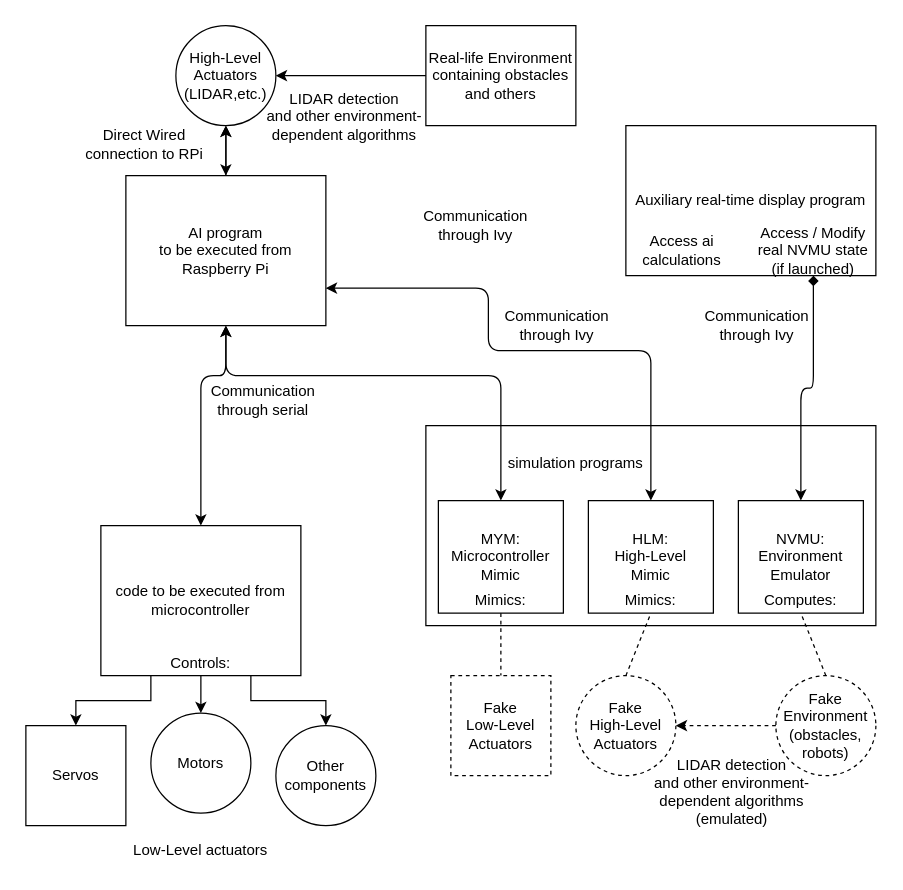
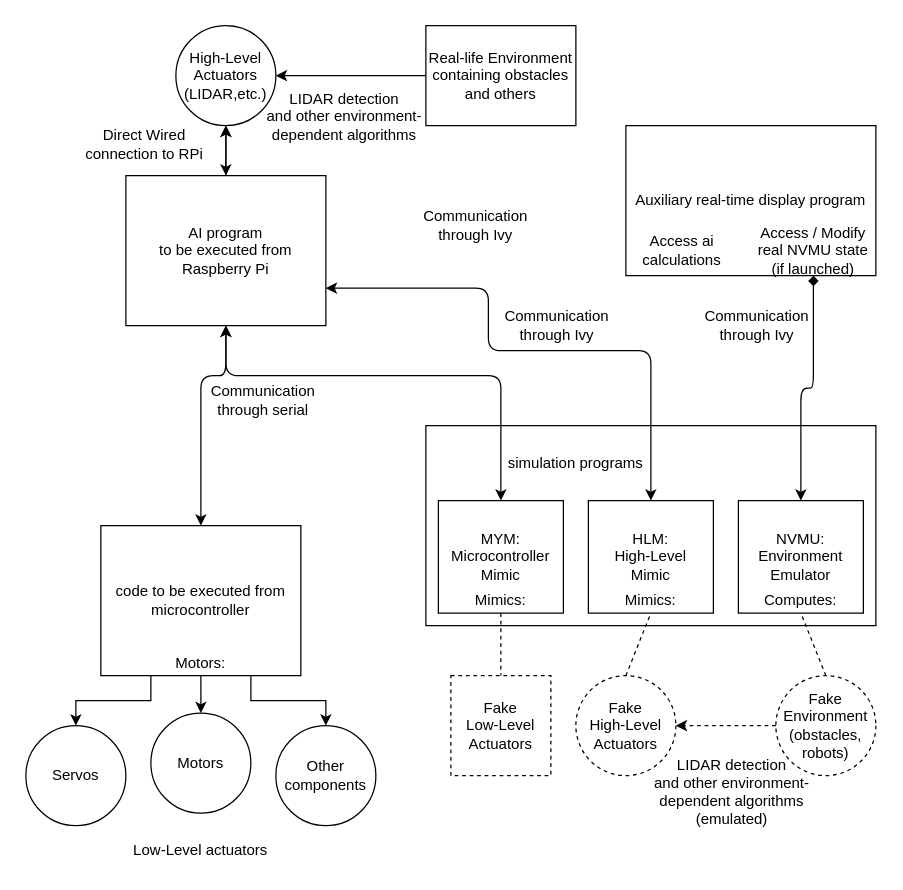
  <mxCell id="0" />
  <mxCell id="1" parent="0" />
  <mxCell id="2" value="&lt;div&gt;AI program&lt;/div&gt;&lt;div&gt;to be executed from Raspberry Pi&lt;/div&gt;" style="rounded=0;whiteSpace=wrap;html=1;" parent="1" vertex="1"><mxGeometry x="100" y="140" width="160" height="120" as="geometry" /></mxCell>
  <mxCell id="3" style="edgeStyle=orthogonalEdgeStyle;rounded=0;orthogonalLoop=1;jettySize=auto;html=1;exitX=0.5;exitY=1;exitDx=0;exitDy=0;entryX=0.5;entryY=0;entryDx=0;entryDy=0;" parent="1" source="6" target="7" edge="1"><mxGeometry relative="1" as="geometry" /></mxCell>
  <mxCell id="4" style="edgeStyle=orthogonalEdgeStyle;rounded=0;orthogonalLoop=1;jettySize=auto;html=1;exitX=0.25;exitY=1;exitDx=0;exitDy=0;entryX=0.5;entryY=0;entryDx=0;entryDy=0;" parent="1" source="6" target="8" edge="1"><mxGeometry relative="1" as="geometry" /></mxCell>
  <mxCell id="5" style="edgeStyle=orthogonalEdgeStyle;rounded=0;orthogonalLoop=1;jettySize=auto;html=1;exitX=0.75;exitY=1;exitDx=0;exitDy=0;entryX=0.5;entryY=0;entryDx=0;entryDy=0;" parent="1" source="6" target="9" edge="1"><mxGeometry relative="1" as="geometry" /></mxCell>
  <mxCell id="6" value="&lt;div&gt;code to be executed from&lt;/div&gt;&lt;div&gt;microcontroller&lt;br&gt;&lt;/div&gt;" style="rounded=0;whiteSpace=wrap;html=1;" parent="1" vertex="1"><mxGeometry x="80" y="420" width="160" height="120" as="geometry" /></mxCell>
  <mxCell id="7" value="Motors" style="ellipse;whiteSpace=wrap;html=1;aspect=fixed;" parent="1" vertex="1"><mxGeometry x="120" y="570" width="80" height="80" as="geometry" /></mxCell>
- <mxCell id="8" value="Servos" style="whiteSpace=wrap;html=1;aspect=fixed;rounded=0;" parent="1" vertex="1"><mxGeometry x="20" y="580" width="80" height="80" as="geometry" /></mxCell>
+ <mxCell id="8" value="Servos" style="ellipse;whiteSpace=wrap;html=1;aspect=fixed;" parent="1" vertex="1"><mxGeometry x="20" y="580" width="80" height="80" as="geometry" /></mxCell>
  <mxCell id="9" value="&lt;div&gt;Other components&lt;/div&gt;" style="ellipse;whiteSpace=wrap;html=1;aspect=fixed;" parent="1" vertex="1"><mxGeometry x="220" y="580" width="80" height="80" as="geometry" /></mxCell>
- <mxCell id="10" value="Controls:" style="text;html=1;strokeColor=none;fillColor=none;align=center;verticalAlign=middle;whiteSpace=wrap;rounded=0;" parent="1" vertex="1"><mxGeometry x="140" y="520" width="40" height="20" as="geometry" /></mxCell>
+ <mxCell id="10" value="Motors:" style="text;html=1;strokeColor=none;fillColor=none;align=center;verticalAlign=middle;whiteSpace=wrap;rounded=0;" parent="1" vertex="1"><mxGeometry x="140" y="520" width="40" height="20" as="geometry" /></mxCell>
  <mxCell id="11" value="" style="endArrow=classic;startArrow=classic;html=1;entryX=0.5;entryY=1;entryDx=0;entryDy=0;exitX=0.5;exitY=0;exitDx=0;exitDy=0;" parent="1" source="6" target="2" edge="1"><mxGeometry width="50" height="50" relative="1" as="geometry"><mxPoint x="220" y="420" as="sourcePoint" /><mxPoint x="140" y="260" as="targetPoint" /><Array as="points"><mxPoint x="160" y="300" /><mxPoint x="180" y="300" /></Array></mxGeometry></mxCell>
  <mxCell id="12" value="" style="rounded=0;whiteSpace=wrap;html=1;" parent="1" vertex="1"><mxGeometry x="340" y="340" width="360" height="160" as="geometry" /></mxCell>
  <mxCell id="13" value="" style="endArrow=classic;startArrow=classic;html=1;entryX=0.5;entryY=1;entryDx=0;entryDy=0;exitX=0.5;exitY=0;exitDx=0;exitDy=0;" parent="1" source="15" target="2" edge="1"><mxGeometry width="50" height="50" relative="1" as="geometry"><mxPoint x="580" y="340" as="sourcePoint" /><mxPoint x="140" y="260" as="targetPoint" /><Array as="points"><mxPoint x="400" y="300" /><mxPoint x="180" y="300" /></Array></mxGeometry></mxCell>
  <mxCell id="14" value="&lt;div&gt;Auxiliary real-time display program&lt;/div&gt;" style="rounded=0;whiteSpace=wrap;html=1;" parent="1" vertex="1"><mxGeometry x="500" y="100" width="200" height="120" as="geometry" /></mxCell>
  <mxCell id="15" value="&lt;div&gt;MYM:&lt;/div&gt;&lt;div&gt;Microcontroller&lt;/div&gt;&lt;div&gt;Mimic&lt;br&gt;&lt;/div&gt;" style="rounded=0;whiteSpace=wrap;html=1;" parent="1" vertex="1"><mxGeometry x="350" y="400" width="100" height="90" as="geometry" /></mxCell>
  <mxCell id="16" value="simulation programs" style="text;html=1;strokeColor=none;fillColor=none;align=center;verticalAlign=middle;whiteSpace=wrap;rounded=0;" parent="1" vertex="1"><mxGeometry x="400" y="360" width="120" height="20" as="geometry" /></mxCell>
  <mxCell id="17" value="&lt;div&gt;NVMU:&lt;/div&gt;&lt;div&gt;Environment&lt;/div&gt;&lt;div&gt;Emulator&lt;br&gt;&lt;/div&gt;" style="rounded=0;whiteSpace=wrap;html=1;" parent="1" vertex="1"><mxGeometry x="590" y="400" width="100" height="90" as="geometry" /></mxCell>
  <mxCell id="18" value="Mimics:" style="text;html=1;strokeColor=none;fillColor=none;align=center;verticalAlign=middle;whiteSpace=wrap;rounded=0;" parent="1" vertex="1"><mxGeometry x="370" y="470" width="60" height="20" as="geometry" /></mxCell>
  <mxCell id="19" value="" style="endArrow=none;dashed=1;html=1;entryX=0.5;entryY=0;entryDx=0;entryDy=0;exitX=0.5;exitY=1;exitDx=0;exitDy=0;" parent="1" source="18" target="20" edge="1"><mxGeometry width="50" height="50" relative="1" as="geometry"><mxPoint x="500" y="540" as="sourcePoint" /><mxPoint x="500" y="560.711" as="targetPoint" /></mxGeometry></mxCell>
  <mxCell id="20" value="&lt;div&gt;Fake&lt;/div&gt;&lt;div&gt;Low-Level&lt;/div&gt;&lt;div&gt;Actuators&lt;br&gt;&lt;/div&gt;" style="whiteSpace=wrap;html=1;aspect=fixed;dashed=1;rounded=0;" parent="1" vertex="1"><mxGeometry x="360" y="540" width="80" height="80" as="geometry" /></mxCell>
  <mxCell id="21" value="" style="endArrow=none;dashed=1;html=1;entryX=0.5;entryY=1;entryDx=0;entryDy=0;exitX=0.5;exitY=0;exitDx=0;exitDy=0;" parent="1" source="22" target="17" edge="1"><mxGeometry width="50" height="50" relative="1" as="geometry"><mxPoint x="620" y="560" as="sourcePoint" /><mxPoint x="670" y="490" as="targetPoint" /></mxGeometry></mxCell>
  <mxCell id="22" value="&lt;div&gt;Fake&lt;/div&gt;&lt;div&gt;Environment&lt;/div&gt;&lt;div&gt;(obstacles,&lt;/div&gt;&lt;div&gt;robots)&lt;br&gt;&lt;/div&gt;" style="ellipse;whiteSpace=wrap;html=1;aspect=fixed;dashed=1;" parent="1" vertex="1"><mxGeometry x="620" y="540" width="80" height="80" as="geometry" /></mxCell>
  <mxCell id="23" value="Computes:" style="text;html=1;strokeColor=none;fillColor=none;align=center;verticalAlign=middle;whiteSpace=wrap;rounded=0;" parent="1" vertex="1"><mxGeometry x="605" y="470" width="70" height="20" as="geometry" /></mxCell>
  <mxCell id="24" value="" style="endArrow=diamond;startArrow=classic;html=1;entryX=0.75;entryY=1;entryDx=0;entryDy=0;exitX=0.5;exitY=0;exitDx=0;exitDy=0;" parent="1" source="17" target="14" edge="1"><mxGeometry width="50" height="50" relative="1" as="geometry"><mxPoint x="620" y="270" as="sourcePoint" /><mxPoint x="670" y="220" as="targetPoint" /><Array as="points"><mxPoint x="640" y="310" /><mxPoint x="650" y="310" /></Array></mxGeometry></mxCell>
  <mxCell id="25" value="Access / Modify real NVMU state (if launched)" style="text;html=1;strokeColor=none;fillColor=none;align=center;verticalAlign=middle;whiteSpace=wrap;rounded=0;" parent="1" vertex="1"><mxGeometry x="600" y="190" width="100" height="20" as="geometry" /></mxCell>
  <mxCell id="26" value="Access ai calculations" style="text;html=1;strokeColor=none;fillColor=none;align=center;verticalAlign=middle;whiteSpace=wrap;rounded=0;" parent="1" vertex="1"><mxGeometry x="510" y="190" width="70" height="20" as="geometry" /></mxCell>
  <mxCell id="27" value="&lt;div&gt;Communicat&lt;span&gt;ion&lt;/span&gt;&lt;/div&gt;&lt;div&gt;through serial&lt;br&gt;&lt;/div&gt;" style="text;html=1;strokeColor=none;fillColor=none;align=center;verticalAlign=middle;whiteSpace=wrap;rounded=0;" parent="1" vertex="1"><mxGeometry x="160" y="310" width="100" height="20" as="geometry" /></mxCell>
  <mxCell id="28" value="Communication through Ivy" style="text;html=1;strokeColor=none;fillColor=none;align=center;verticalAlign=middle;whiteSpace=wrap;rounded=0;" parent="1" vertex="1"><mxGeometry x="330" y="170" width="100" height="20" as="geometry" /></mxCell>
  <mxCell id="29" value="Communication&lt;br&gt;through Ivy" style="text;html=1;strokeColor=none;fillColor=none;align=center;verticalAlign=middle;whiteSpace=wrap;rounded=0;" parent="1" vertex="1"><mxGeometry x="570" y="250" width="70" height="20" as="geometry" /></mxCell>
  <mxCell id="30" value="" style="endArrow=classic;html=1;" parent="1" source="2" target="37" edge="1"><mxGeometry width="50" height="50" relative="1" as="geometry"><mxPoint x="260" y="240" as="sourcePoint" /><mxPoint x="310" y="190" as="targetPoint" /></mxGeometry></mxCell>
  <mxCell id="31" value="Low-Level actuators" style="text;html=1;strokeColor=none;fillColor=none;align=center;verticalAlign=middle;whiteSpace=wrap;rounded=0;" parent="1" vertex="1"><mxGeometry x="105" y="670" width="110" height="20" as="geometry" /></mxCell>
  <mxCell id="32" value="HLM:&lt;br&gt;High-Level&lt;br&gt;Mimic" style="rounded=0;whiteSpace=wrap;html=1;" parent="1" vertex="1"><mxGeometry x="470" y="400" width="100" height="90" as="geometry" /></mxCell>
  <mxCell id="33" value="Fake&lt;br&gt;High-Level&lt;br&gt;Actuators" style="ellipse;whiteSpace=wrap;html=1;aspect=fixed;dashed=1;" parent="1" vertex="1"><mxGeometry x="460" y="540" width="80" height="80" as="geometry" /></mxCell>
  <mxCell id="34" value="" style="endArrow=classic;html=1;entryX=1;entryY=0.5;entryDx=0;entryDy=0;exitX=0;exitY=0.5;exitDx=0;exitDy=0;dashed=1;" parent="1" source="22" target="33" edge="1"><mxGeometry width="50" height="50" relative="1" as="geometry"><mxPoint x="560" y="630" as="sourcePoint" /><mxPoint x="610" y="580" as="targetPoint" /></mxGeometry></mxCell>
  <mxCell id="35" value="LIDAR detection&lt;br&gt;and other environment-dependent algorithms&lt;br&gt;(emulated)" style="text;html=1;strokeColor=none;fillColor=none;align=center;verticalAlign=middle;whiteSpace=wrap;rounded=0;" parent="1" vertex="1"><mxGeometry x="520" y="620" width="130" height="25" as="geometry" /></mxCell>
  <mxCell id="36" value="" style="endArrow=classic;startArrow=classic;html=1;" parent="1" edge="1"><mxGeometry width="50" height="50" relative="1" as="geometry"><mxPoint x="180" y="140" as="sourcePoint" /><mxPoint x="180" y="100" as="targetPoint" /></mxGeometry></mxCell>
  <mxCell id="37" value="High-Level&lt;br&gt;Actuators&lt;br&gt;(LIDAR,etc.)" style="ellipse;whiteSpace=wrap;html=1;aspect=fixed;" parent="1" vertex="1"><mxGeometry x="140" width="80" height="80" as="geometry" y="20" /></mxCell>
  <mxCell id="38" value="Real-life Environment&lt;br&gt;containing obstacles and others" style="rounded=0;whiteSpace=wrap;html=1;" parent="1" vertex="1"><mxGeometry x="340" width="120" height="80" as="geometry" y="20" /></mxCell>
  <mxCell id="39" value="" style="endArrow=classic;html=1;entryX=1;entryY=0.5;entryDx=0;entryDy=0;exitX=0;exitY=0.5;exitDx=0;exitDy=0;" parent="1" source="38" target="37" edge="1"><mxGeometry width="50" height="50" relative="1" as="geometry"><mxPoint x="220" y="110" as="sourcePoint" /><mxPoint x="270" y="60" as="targetPoint" /></mxGeometry></mxCell>
  <mxCell id="40" value="LIDAR detection&lt;br&gt;and other environment-dependent algorithms" style="text;html=1;strokeColor=none;fillColor=none;align=center;verticalAlign=middle;whiteSpace=wrap;rounded=0;" parent="1" vertex="1"><mxGeometry x="210" y="80" width="130" height="25" as="geometry" /></mxCell>
  <mxCell id="41" value="Mimics:" style="text;html=1;strokeColor=none;fillColor=none;align=center;verticalAlign=middle;whiteSpace=wrap;rounded=0;" parent="1" vertex="1"><mxGeometry x="490" y="470" width="60" height="20" as="geometry" /></mxCell>
  <mxCell id="42" value="" style="endArrow=none;dashed=1;html=1;entryX=0.5;entryY=1;entryDx=0;entryDy=0;" parent="1" target="41" edge="1"><mxGeometry width="50" height="50" relative="1" as="geometry"><mxPoint x="500" y="540" as="sourcePoint" /><mxPoint x="550" y="490" as="targetPoint" /></mxGeometry></mxCell>
  <mxCell id="43" value="Direct Wired connection to RPi" style="text;html=1;strokeColor=none;fillColor=none;align=center;verticalAlign=middle;whiteSpace=wrap;rounded=0;" parent="1" vertex="1"><mxGeometry x="60" y="105" width="110" height="20" as="geometry" /></mxCell>
  <mxCell id="44" value="" style="endArrow=classic;startArrow=classic;html=1;entryX=1;entryY=0.75;entryDx=0;entryDy=0;" parent="1" target="2" edge="1"><mxGeometry width="50" height="50" relative="1" as="geometry"><mxPoint x="520" y="400" as="sourcePoint" /><mxPoint x="570" y="350" as="targetPoint" /><Array as="points"><mxPoint x="520" y="280" /><mxPoint x="390" y="280" /><mxPoint x="390" y="230" /></Array></mxGeometry></mxCell>
  <mxCell id="45" value="Communication through Ivy" style="text;html=1;strokeColor=none;fillColor=none;align=center;verticalAlign=middle;whiteSpace=wrap;rounded=0;" parent="1" vertex="1"><mxGeometry x="400" y="250" width="90" height="20" as="geometry" /></mxCell>
